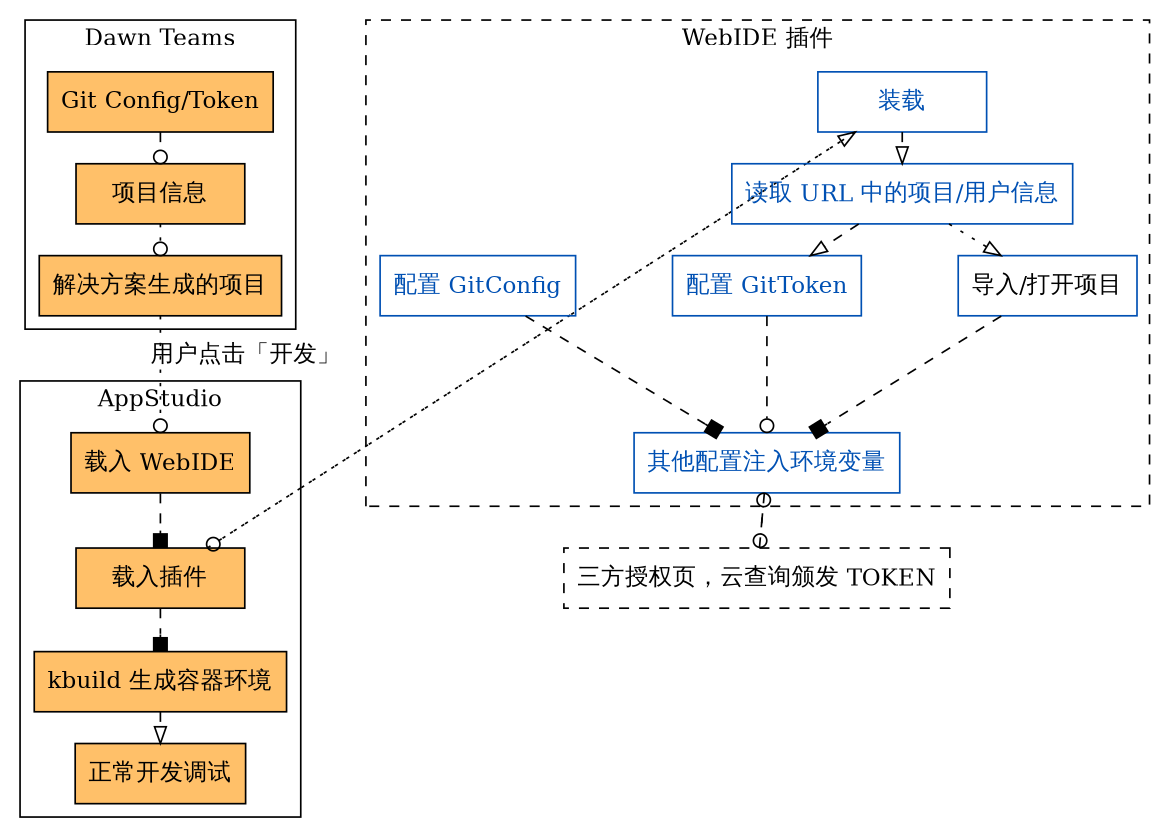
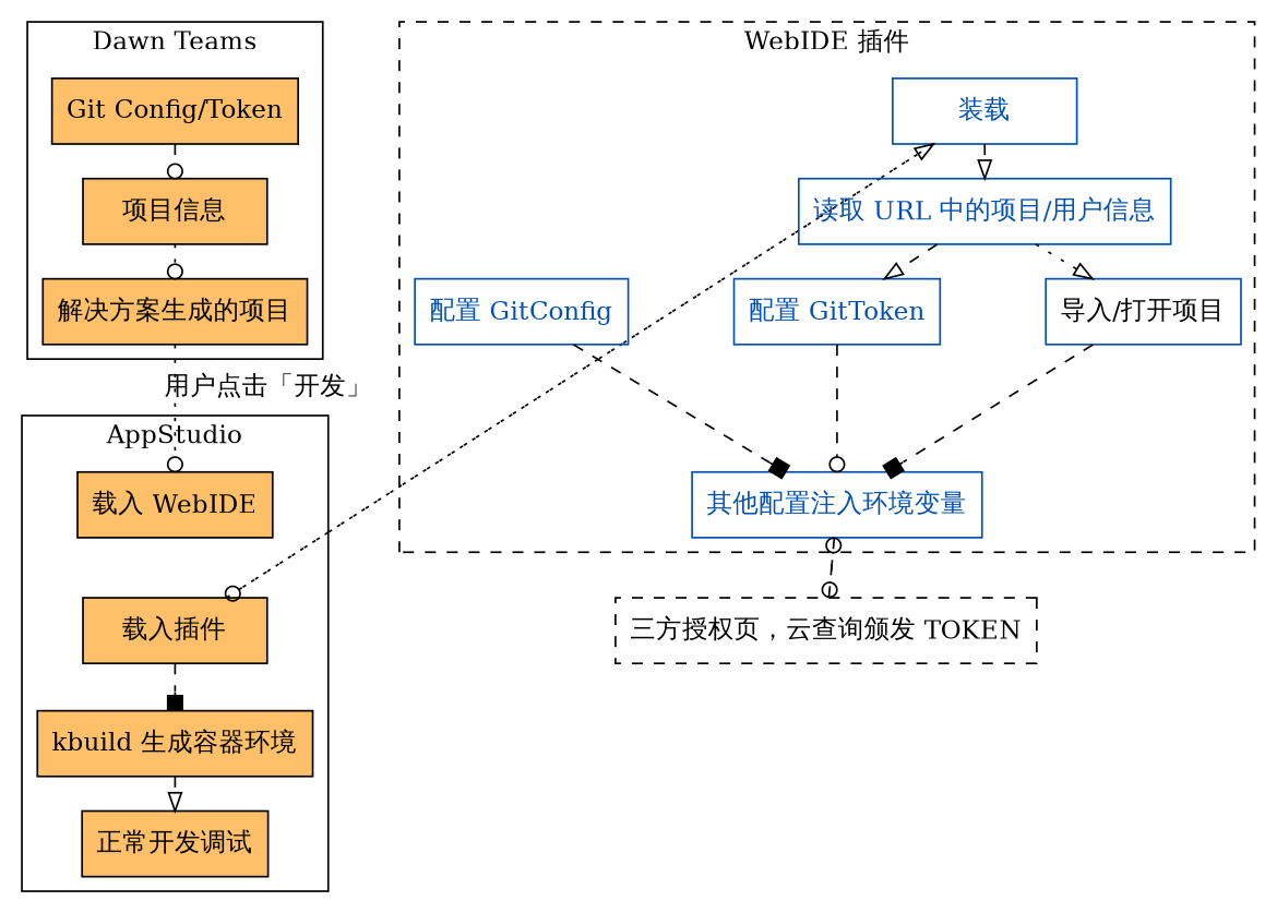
  digraph {
    compound=true
    nodesep=0.8
    ranksep=0.25
    splines=false
    node [fillcolor="#ffc069" shape=box style=filled]
    edge [arrowhead=odot style=dashed]
    "Git Config/Token" [width=1.4]
    "项目信息" [width=1.4]
    "解决方案生成的项目" [width=1.4]
    "载入 WebIDE" [width=1.4]
    "载入插件" [width=1.4]
    "kbuild 生成容器环境" [width=1.4]
    "正常开发调试" [width=1.4]
    "三方授权页，云查询颁发 TOKEN" [fillcolor=none style=dashed width=1.4]
    "其他配置注入环境变量" [color="#0050b3" fillcolor=none fontcolor="#0050b3" width=1.4]
    "装载" [color="#0050b3" fillcolor=none fontcolor="#0050b3" width=1.4]
    "读取 URL 中的项目/用户信息" [color="#0050b3" fillcolor=none fontcolor="#0050b3" width=1.4]
    "配置 GitToken" [color="#0050b3" fillcolor=none fontcolor="#0050b3" width=1.4]
    "配置 GitConfig" [color="#0050b3" fillcolor=none fontcolor="#0050b3" width=1.4]
    "导入/打开项目" [color="#0050b3" fillcolor=none fontcolor=black width=1.4]
    subgraph cluster_1 {
      label="Dawn Teams"
      "Git Config/Token"
      "项目信息"
      "解决方案生成的项目"
    }
    subgraph cluster_2 {
      label=AppStudio
      "载入 WebIDE"
      "载入插件"
      "kbuild 生成容器环境"
      "正常开发调试"
    }
    subgraph cluster_3 {
      color=none
      "三方授权页，云查询颁发 TOKEN"
    }
    subgraph cluster_4 {
      label="WebIDE 插件"
      style=dashed
      "其他配置注入环境变量"
      "装载"
      "读取 URL 中的项目/用户信息"
      "配置 GitToken"
      "配置 GitConfig"
      "导入/打开项目"
    }
    "Git Config/Token" -> "项目信息"
    "项目信息" -> "解决方案生成的项目" [style=dotted]
    "解决方案生成的项目" -> "载入 WebIDE" [label="用户点击「开发」" style=dotted]
-   "载入 WebIDE" -> "载入插件" [arrowhead=box]
    "载入插件" -> "kbuild 生成容器环境" [arrowhead=box]
    "载入插件" -> "装载" [arrowhead=onormal constraint=false style=dotted]
    "kbuild 生成容器环境" -> "正常开发调试" [arrowhead=onormal]
    "三方授权页，云查询颁发 TOKEN" -> "其他配置注入环境变量"
    "其他配置注入环境变量" -> "三方授权页，云查询颁发 TOKEN"
    "装载" -> "载入插件" [constraint=false style=dotted]
    "装载" -> "读取 URL 中的项目/用户信息" [arrowhead=onormal]
    "读取 URL 中的项目/用户信息" -> "配置 GitToken" [arrowhead=onormal]
    "读取 URL 中的项目/用户信息" -> "导入/打开项目" [arrowhead=onormal style=dotted]
    "配置 GitToken" -> "其他配置注入环境变量"
    "配置 GitConfig" -> "其他配置注入环境变量" [arrowhead=box]
    "导入/打开项目" -> "其他配置注入环境变量" [arrowhead=box]
  }
